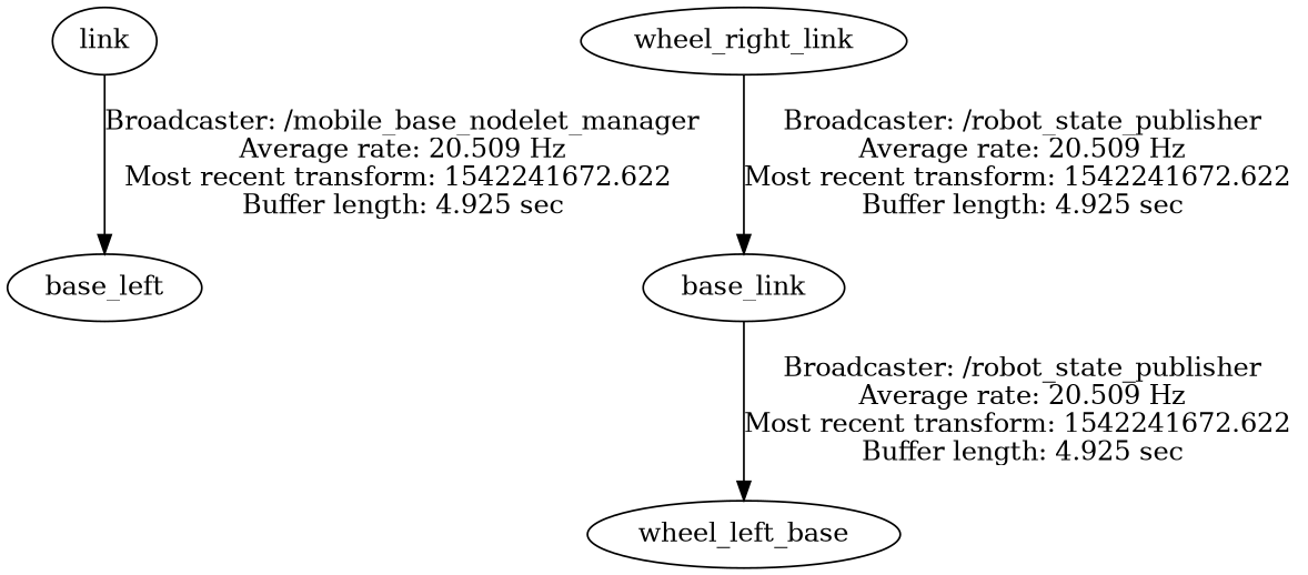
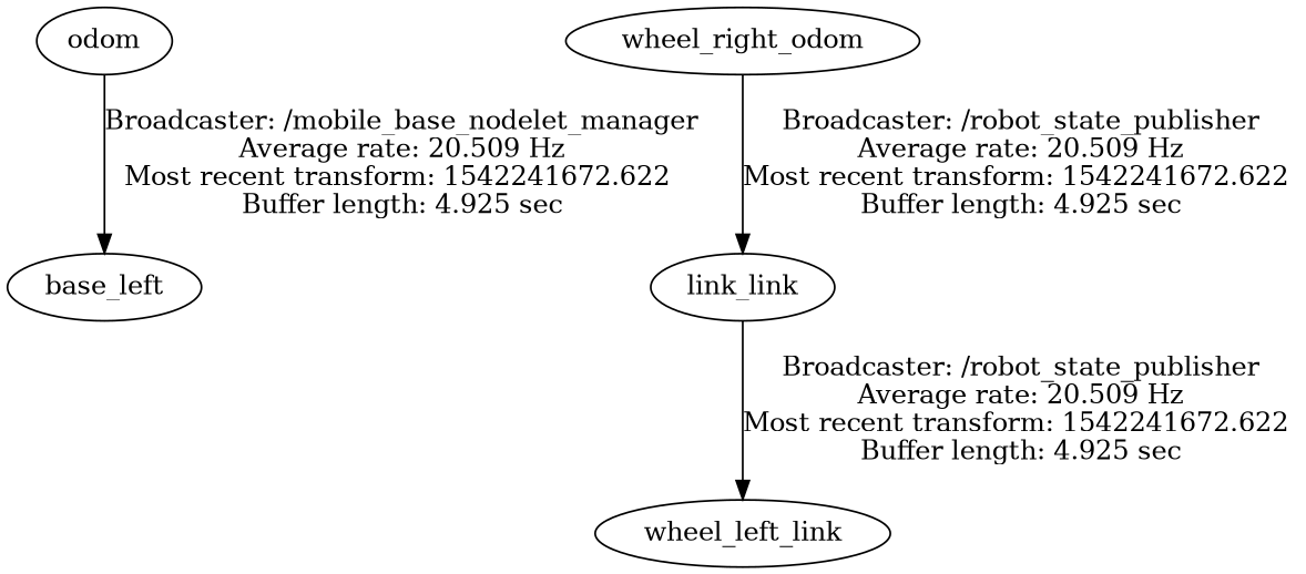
  digraph {
    n1 [label=base_left]
-   odom [label=link]
-   base_link
-   wheel_left_link [label=wheel_left_base]
-   wheel_right_link
+   odom
+   base_link [label=link_link]
+   wheel_left_link
+   wheel_right_link [label=wheel_right_odom]
    odom -> n1 [label="Broadcaster: /mobile_base_nodelet_manager\nAverage rate: 20.509 Hz\nMost recent transform: 1542241672.622 \nBuffer length: 4.925 sec\n"]
    base_link -> wheel_left_link [label="Broadcaster: /robot_state_publisher\nAverage rate: 20.509 Hz\nMost recent transform: 1542241672.622 \nBuffer length: 4.925 sec\n"]
    wheel_right_link -> base_link [label="Broadcaster: /robot_state_publisher\nAverage rate: 20.509 Hz\nMost recent transform: 1542241672.622 \nBuffer length: 4.925 sec\n"]
  }
